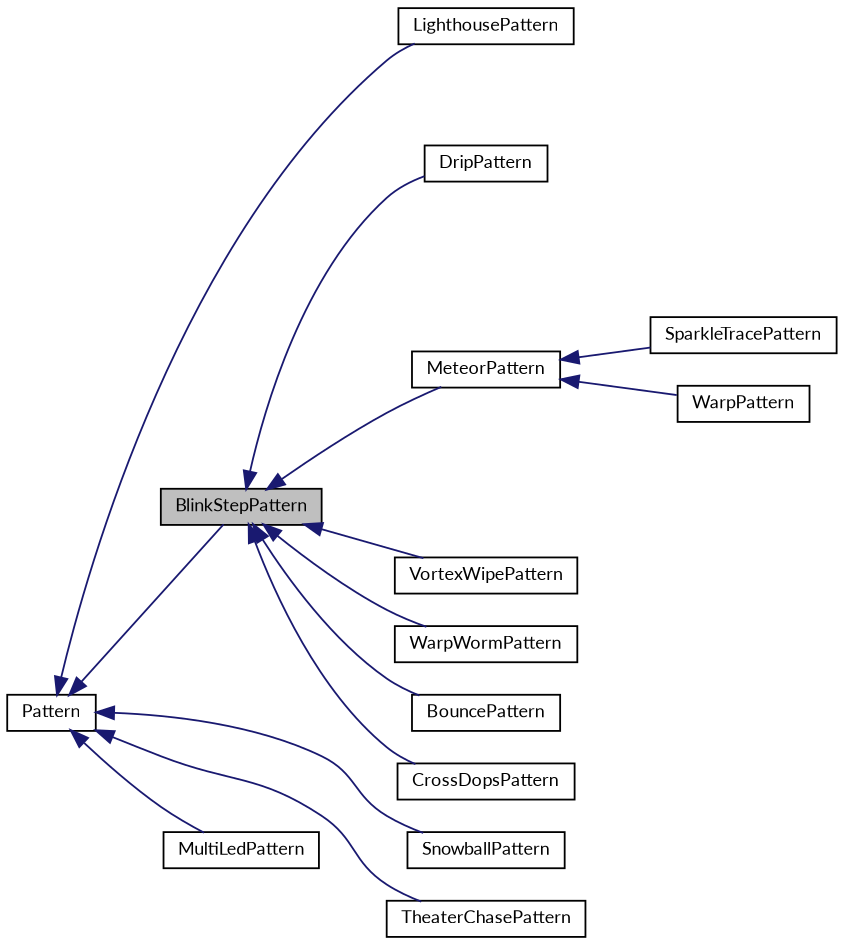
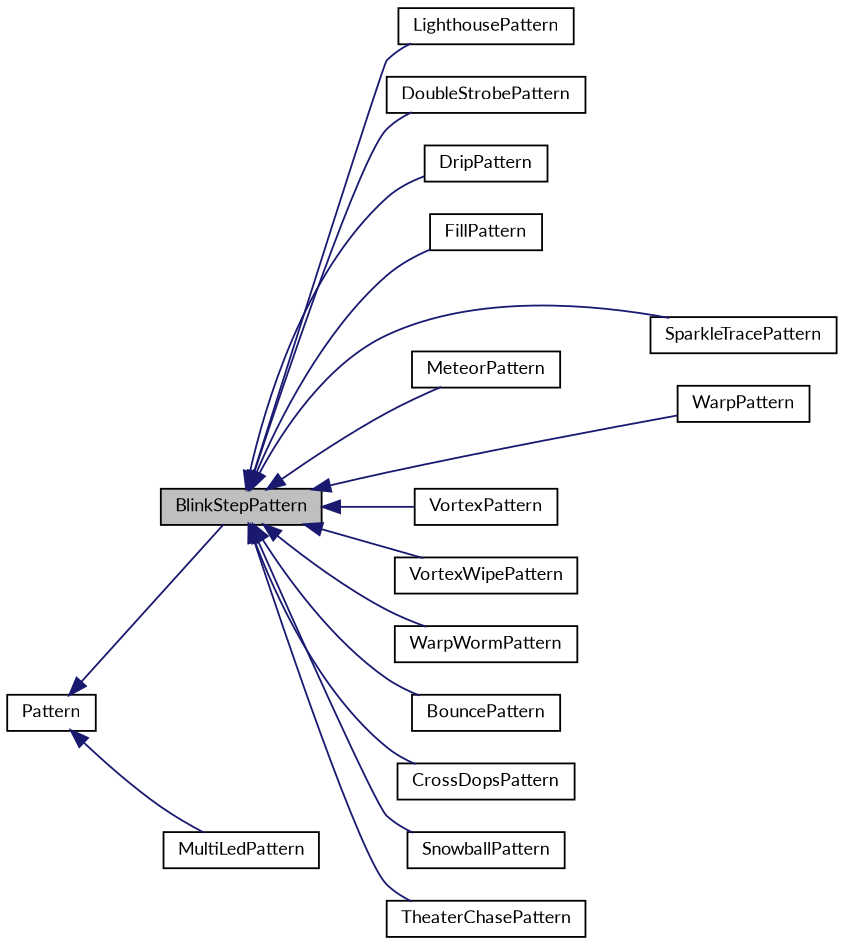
  digraph {
    fontname=Lato
    rankdir=LR
    node [color=black fontname=Lato fontsize=10 shape=record]
    edge [color=midnightblue dir=back fontname=Lato fontsize=10 labelfontname=Helvetica labelfontsize=10 style=solid]
    n1 [fillcolor=grey75 fontcolor=black height=0.2 label=BlinkStepPattern style=filled width=0.4]
    n2 [height=0.2 label=BouncePattern width=0.4]
    n3 [height=0.2 label=CrossDopsPattern width=0.4]
+   n4 [height=0.2 label=DoubleStrobePattern width=0.4]
    n5 [height=0.2 label=DripPattern width=0.4]
+   n6 [height=0.2 label=FillPattern width=0.4]
    n7 [height=0.2 label=LighthousePattern width=0.4]
    n8 [height=0.2 label=MeteorPattern width=0.4]
    n9 [height=0.2 label=SnowballPattern width=0.4]
    n10 [height=0.2 label=SparkleTracePattern width=0.4]
    n11 [height=0.2 label=TheaterChasePattern width=0.4]
+   n12 [height=0.2 label=VortexPattern width=0.4]
    n13 [height=0.2 label=VortexWipePattern width=0.4]
    n14 [height=0.2 label=WarpPattern width=0.4]
    n15 [height=0.2 label=WarpWormPattern width=0.4]
    n16 [height=0.2 label=MultiLedPattern width=0.4]
    n17 [height=0.2 label=Pattern width=0.4]
    n1 -> n2
    n1 -> n3
+   n1 -> n4
    n1 -> n5
-   n17 -> n7
+   n1 -> n6
+   n1 -> n7
    n1 -> n8
-   n17 -> n9
-   n8 -> n10
-   n17 -> n11
+   n1 -> n9
+   n1 -> n10
+   n1 -> n11
+   n1 -> n12
    n1 -> n13
-   n8 -> n14
+   n1 -> n14
    n1 -> n15
    n17 -> n1
    n17 -> n16
  }
